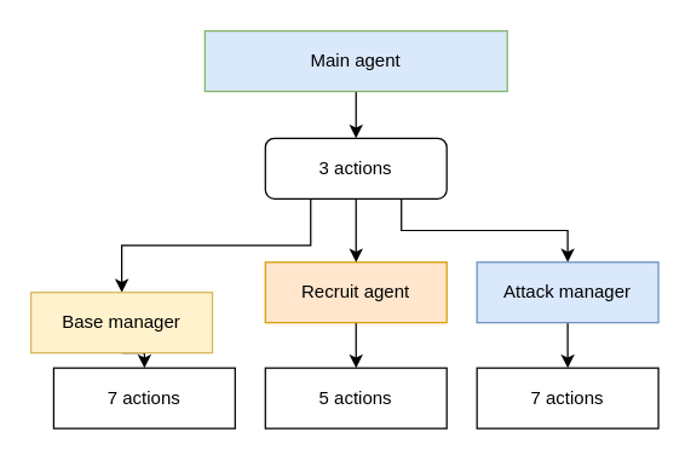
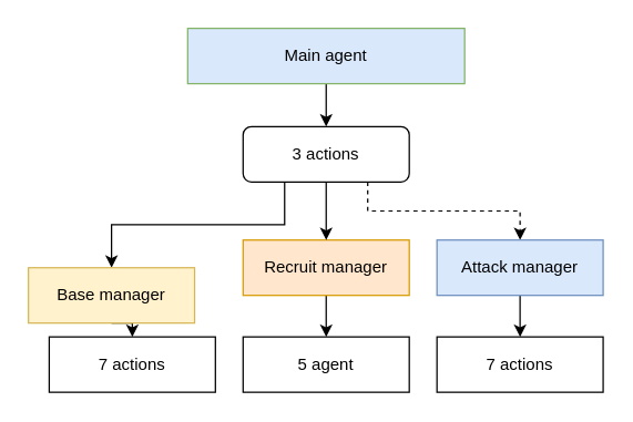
  <mxCell id="0" />
  <mxCell id="1" parent="0" />
- <mxCell id="2" style="edgeStyle=orthogonalEdgeStyle;rounded=0;orthogonalLoop=1;jettySize=auto;html=1;exitX=0.75;exitY=1;exitDx=0;exitDy=0;entryX=0.5;entryY=0;entryDx=0;entryDy=0;" edge="1" parent="1" source="16" target="11"><mxGeometry relative="1" as="geometry" /></mxCell>
+ <mxCell id="2" style="edgeStyle=orthogonalEdgeStyle;rounded=0;orthogonalLoop=1;jettySize=auto;html=1;exitX=0.75;exitY=1;exitDx=0;exitDy=0;entryX=0.5;entryY=0;entryDx=0;entryDy=0;dashed=1;" edge="1" parent="1" source="16" target="11"><mxGeometry relative="1" as="geometry" /></mxCell>
  <mxCell id="3" style="edgeStyle=orthogonalEdgeStyle;rounded=0;orthogonalLoop=1;jettySize=auto;html=1;exitX=0.5;exitY=1;exitDx=0;exitDy=0;entryX=0.5;entryY=0;entryDx=0;entryDy=0;" edge="1" parent="1" source="5" target="16"><mxGeometry relative="1" as="geometry" /></mxCell>
  <mxCell id="4" style="edgeStyle=orthogonalEdgeStyle;rounded=0;orthogonalLoop=1;jettySize=auto;html=1;exitX=0.25;exitY=1;exitDx=0;exitDy=0;entryX=0.5;entryY=0;entryDx=0;entryDy=0;" edge="1" parent="1" source="16" target="7"><mxGeometry relative="1" as="geometry" /></mxCell>
  <mxCell id="5" value="Main agent" style="rounded=0;whiteSpace=wrap;html=1;fillColor=#dae8fc;strokeColor=#82b366;" vertex="1" parent="1"><mxGeometry x="135" y="20" width="200" height="40" as="geometry" /></mxCell>
  <mxCell id="6" style="edgeStyle=orthogonalEdgeStyle;rounded=0;orthogonalLoop=1;jettySize=auto;html=1;exitX=0.5;exitY=1;exitDx=0;exitDy=0;entryX=0.5;entryY=0;entryDx=0;entryDy=0;" edge="1" parent="1" source="7" target="14"><mxGeometry relative="1" as="geometry" /></mxCell>
  <mxCell id="7" value="Base manager" style="rounded=0;whiteSpace=wrap;html=1;fillColor=#fff2cc;strokeColor=#d6b656;" vertex="1" parent="1"><mxGeometry x="20" y="193" width="120" height="40" as="geometry" /></mxCell>
  <mxCell id="8" style="edgeStyle=orthogonalEdgeStyle;rounded=0;orthogonalLoop=1;jettySize=auto;html=1;exitX=0.5;exitY=1;exitDx=0;exitDy=0;entryX=0.5;entryY=0;entryDx=0;entryDy=0;" edge="1" parent="1" source="9" target="13"><mxGeometry relative="1" as="geometry" /></mxCell>
- <mxCell id="9" value="Recruit agent" style="rounded=0;whiteSpace=wrap;html=1;fillColor=#ffe6cc;strokeColor=#d79b00;" vertex="1" parent="1"><mxGeometry x="175" y="173" width="120" height="40" as="geometry" /></mxCell>
+ <mxCell id="9" value="Recruit manager" style="rounded=0;whiteSpace=wrap;html=1;fillColor=#ffe6cc;strokeColor=#d79b00;" vertex="1" parent="1"><mxGeometry x="175" y="173" width="120" height="40" as="geometry" /></mxCell>
  <mxCell id="10" style="edgeStyle=orthogonalEdgeStyle;rounded=0;orthogonalLoop=1;jettySize=auto;html=1;exitX=0.5;exitY=1;exitDx=0;exitDy=0;entryX=0.5;entryY=0;entryDx=0;entryDy=0;" edge="1" parent="1" source="11" target="12"><mxGeometry relative="1" as="geometry" /></mxCell>
  <mxCell id="11" value="Attack manager" style="rounded=0;whiteSpace=wrap;html=1;fillColor=#dae8fc;strokeColor=#6c8ebf;" vertex="1" parent="1"><mxGeometry x="315" y="173" width="120" height="40" as="geometry" /></mxCell>
  <mxCell id="12" value="7 actions" style="rounded=0;whiteSpace=wrap;html=1;" vertex="1" parent="1"><mxGeometry x="315" y="243" width="120" height="40" as="geometry" /></mxCell>
- <mxCell id="13" value="5 actions" style="rounded=0;whiteSpace=wrap;html=1;" vertex="1" parent="1"><mxGeometry x="175" y="243" width="120" height="40" as="geometry" /></mxCell>
+ <mxCell id="13" value="5 agent" style="rounded=0;whiteSpace=wrap;html=1;" vertex="1" parent="1"><mxGeometry x="175" y="243" width="120" height="40" as="geometry" /></mxCell>
  <mxCell id="14" value="7 actions" style="rounded=0;whiteSpace=wrap;html=1;" vertex="1" parent="1"><mxGeometry x="35" y="243" width="120" height="40" as="geometry" /></mxCell>
  <mxCell id="15" style="edgeStyle=orthogonalEdgeStyle;rounded=0;orthogonalLoop=1;jettySize=auto;html=1;exitX=0.5;exitY=1;exitDx=0;exitDy=0;entryX=0.5;entryY=0;entryDx=0;entryDy=0;" edge="1" parent="1" source="16" target="9"><mxGeometry relative="1" as="geometry" /></mxCell>
  <mxCell id="16" value="3 actions" style="whiteSpace=wrap;html=1;rounded=1;" vertex="1" parent="1"><mxGeometry x="175" y="91" width="120" height="40" as="geometry" /></mxCell>
